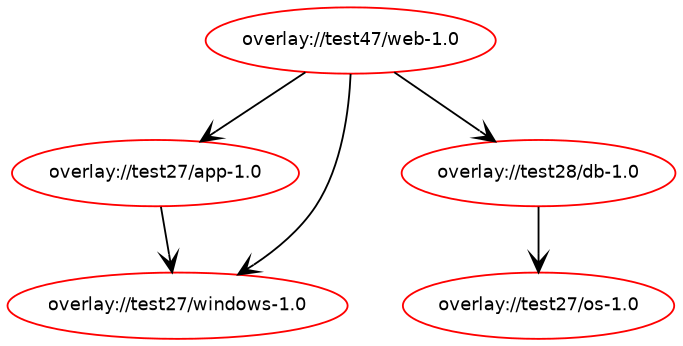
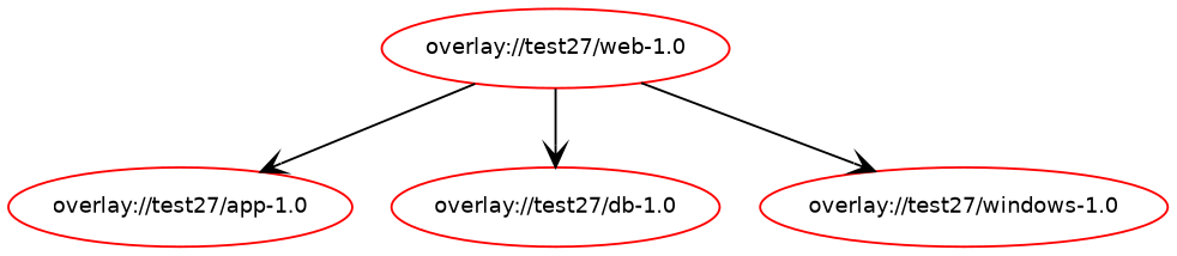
  digraph {
    compound=true
    concentrate=true
    newrank=true
    rankdir=TD
    node [color=red fontname=Helvetica fontsize=10]
    edge [arrowhead=vee]
-   "overlay://test27/web-1.0" [label="overlay://test47/web-1.0"]
+   "overlay://test27/web-1.0"
    "overlay://test27/app-1.0"
-   "overlay://test27/db-1.0" [label="overlay://test28/db-1.0"]
+   "overlay://test27/db-1.0"
    "overlay://test27/windows-1.0"
-   "overlay://test27/os-1.0"
    "overlay://test27/web-1.0" -> "overlay://test27/app-1.0"
    "overlay://test27/web-1.0" -> "overlay://test27/db-1.0"
    "overlay://test27/web-1.0" -> "overlay://test27/windows-1.0"
-   "overlay://test27/app-1.0" -> "overlay://test27/windows-1.0"
-   "overlay://test27/db-1.0" -> "overlay://test27/os-1.0"
  }
